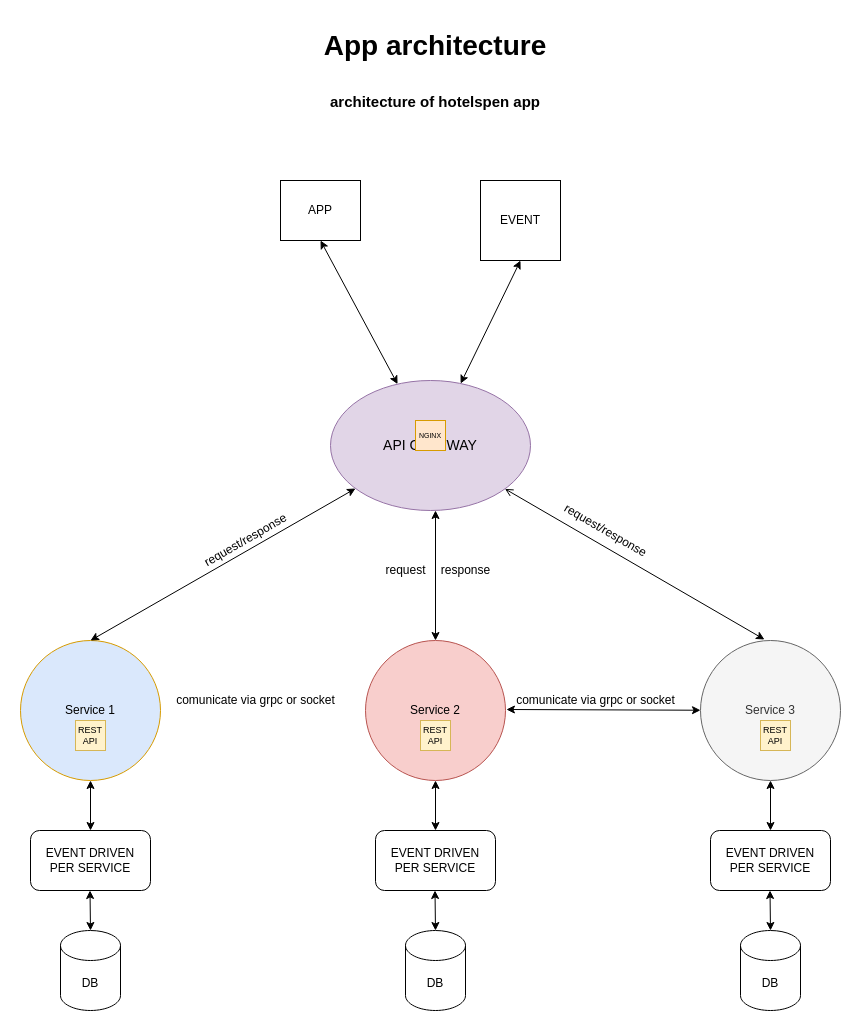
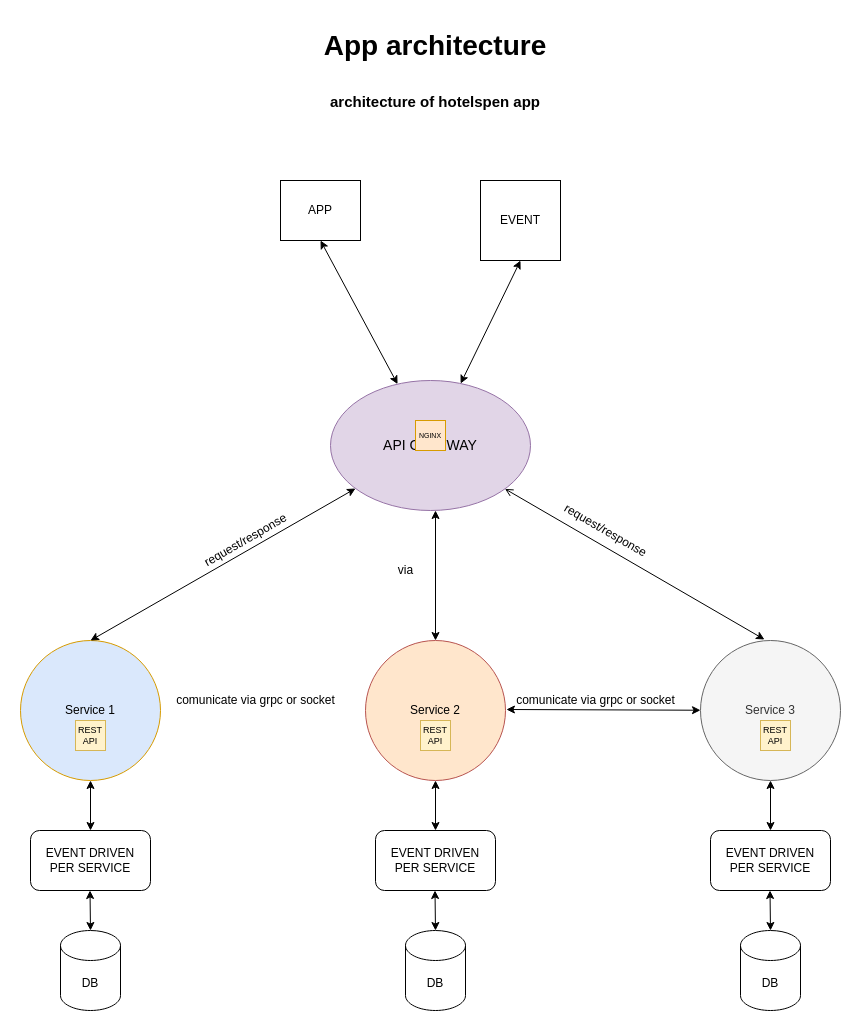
  <mxCell id="0" />
  <mxCell id="1" parent="0" />
  <mxCell id="2" value="Service 1&lt;br&gt;" style="ellipse;whiteSpace=wrap;html=1;aspect=fixed;fillColor=#dae8fc;strokeColor=#d79b00;" vertex="1" parent="1"><mxGeometry x="20" y="640" width="140" height="140" as="geometry" /></mxCell>
- <mxCell id="3" value="&lt;span&gt;Service 2&lt;/span&gt;" style="ellipse;whiteSpace=wrap;html=1;aspect=fixed;fillColor=#f8cecc;strokeColor=#b85450;" vertex="1" parent="1"><mxGeometry x="365" y="640" width="140" height="140" as="geometry" /></mxCell>
+ <mxCell id="3" value="&lt;span&gt;Service 2&lt;/span&gt;" style="ellipse;whiteSpace=wrap;html=1;aspect=fixed;fillColor=#ffe6cc;strokeColor=#b85450;" vertex="1" parent="1"><mxGeometry x="365" y="640" width="140" height="140" as="geometry" /></mxCell>
  <mxCell id="4" value="&lt;span&gt;Service 3&lt;/span&gt;" style="ellipse;whiteSpace=wrap;html=1;aspect=fixed;fillColor=#f5f5f5;strokeColor=#666666;fontColor=#333333;" vertex="1" parent="1"><mxGeometry x="700" y="640" width="140" height="140" as="geometry" /></mxCell>
  <mxCell id="5" value="" style="endArrow=classic;startArrow=classic;html=1;rounded=0;exitX=-0.024;exitY=0.95;exitDx=0;exitDy=0;exitPerimeter=0;" edge="1" parent="1" source="8" target="4"><mxGeometry width="50" height="50" relative="1" as="geometry"><mxPoint x="500" y="709.5" as="sourcePoint" /><mxPoint x="580" y="709.5" as="targetPoint" /></mxGeometry></mxCell>
  <mxCell id="6" value="DB" style="shape=cylinder3;whiteSpace=wrap;html=1;boundedLbl=1;backgroundOutline=1;size=15;" vertex="1" parent="1"><mxGeometry x="60" y="930" width="60" height="80" as="geometry" /></mxCell>
  <mxCell id="7" value="comunicate via grpc or socket&lt;br&gt;" style="text;html=1;align=center;verticalAlign=middle;resizable=0;points=[];autosize=1;strokeColor=none;fillColor=none;" vertex="1" parent="1"><mxGeometry x="170" y="690" width="170" height="20" as="geometry" /></mxCell>
  <mxCell id="8" value="comunicate via grpc or socket&lt;br&gt;" style="text;html=1;align=center;verticalAlign=middle;resizable=0;points=[];autosize=1;strokeColor=none;fillColor=none;" vertex="1" parent="1"><mxGeometry x="510" y="690" width="170" height="20" as="geometry" /></mxCell>
  <mxCell id="9" value="APP" style="whiteSpace=wrap;html=1;aspect=fixed;" vertex="1" parent="1"><mxGeometry x="280" y="180" width="80" height="60" as="geometry" /></mxCell>
  <mxCell id="10" value="EVENT" style="whiteSpace=wrap;html=1;aspect=fixed;" vertex="1" parent="1"><mxGeometry x="480" y="180" width="80" height="80" as="geometry" /></mxCell>
  <mxCell id="11" value="EVENT DRIVEN&lt;br&gt;PER SERVICE" style="rounded=1;whiteSpace=wrap;html=1;" vertex="1" parent="1"><mxGeometry x="30" y="830" width="120" height="60" as="geometry" /></mxCell>
  <mxCell id="12" value="" style="endArrow=classic;startArrow=classic;html=1;rounded=0;exitX=0.5;exitY=1;exitDx=0;exitDy=0;" edge="1" parent="1" source="2" target="11"><mxGeometry width="50" height="50" relative="1" as="geometry"><mxPoint x="90" y="640" as="sourcePoint" /><mxPoint x="140" y="590" as="targetPoint" /></mxGeometry></mxCell>
  <mxCell id="13" value="&lt;font style=&quot;font-size: 14px&quot;&gt;API GATEWAY&lt;/font&gt;" style="ellipse;whiteSpace=wrap;html=1;fillColor=#e1d5e7;strokeColor=#9673a6;" vertex="1" parent="1"><mxGeometry x="330" y="380" width="200" height="130" as="geometry" /></mxCell>
  <mxCell id="14" value="" style="endArrow=classic;startArrow=classic;html=1;rounded=0;exitX=0.5;exitY=1;exitDx=0;exitDy=0;" edge="1" parent="1"><mxGeometry width="50" height="50" relative="1" as="geometry"><mxPoint x="89.5" y="890" as="sourcePoint" /><mxPoint x="90" y="930" as="targetPoint" /></mxGeometry></mxCell>
  <mxCell id="15" value="DB" style="shape=cylinder3;whiteSpace=wrap;html=1;boundedLbl=1;backgroundOutline=1;size=15;" vertex="1" parent="1"><mxGeometry x="405" y="930" width="60" height="80" as="geometry" /></mxCell>
  <mxCell id="16" value="EVENT DRIVEN&lt;br&gt;PER SERVICE" style="rounded=1;whiteSpace=wrap;html=1;" vertex="1" parent="1"><mxGeometry x="375" y="830" width="120" height="60" as="geometry" /></mxCell>
  <mxCell id="17" value="" style="endArrow=classic;startArrow=classic;html=1;rounded=0;exitX=0.5;exitY=1;exitDx=0;exitDy=0;" edge="1" parent="1" target="16"><mxGeometry width="50" height="50" relative="1" as="geometry"><mxPoint x="435" y="780" as="sourcePoint" /><mxPoint x="485" y="590" as="targetPoint" /></mxGeometry></mxCell>
  <mxCell id="18" value="" style="endArrow=classic;startArrow=classic;html=1;rounded=0;exitX=0.5;exitY=1;exitDx=0;exitDy=0;" edge="1" parent="1"><mxGeometry width="50" height="50" relative="1" as="geometry"><mxPoint x="434.5" y="890" as="sourcePoint" /><mxPoint x="435" y="930" as="targetPoint" /></mxGeometry></mxCell>
  <mxCell id="19" value="DB" style="shape=cylinder3;whiteSpace=wrap;html=1;boundedLbl=1;backgroundOutline=1;size=15;" vertex="1" parent="1"><mxGeometry x="740" y="930" width="60" height="80" as="geometry" /></mxCell>
  <mxCell id="20" value="EVENT DRIVEN&lt;br&gt;PER SERVICE" style="rounded=1;whiteSpace=wrap;html=1;" vertex="1" parent="1"><mxGeometry x="710" y="830" width="120" height="60" as="geometry" /></mxCell>
  <mxCell id="21" value="" style="endArrow=classic;startArrow=classic;html=1;rounded=0;exitX=0.5;exitY=1;exitDx=0;exitDy=0;" edge="1" parent="1" target="20"><mxGeometry width="50" height="50" relative="1" as="geometry"><mxPoint x="770" y="780" as="sourcePoint" /><mxPoint x="820" y="590" as="targetPoint" /></mxGeometry></mxCell>
  <mxCell id="22" value="" style="endArrow=classic;startArrow=classic;html=1;rounded=0;exitX=0.5;exitY=1;exitDx=0;exitDy=0;" edge="1" parent="1"><mxGeometry width="50" height="50" relative="1" as="geometry"><mxPoint x="769.5" y="890" as="sourcePoint" /><mxPoint x="770" y="930" as="targetPoint" /></mxGeometry></mxCell>
  <mxCell id="23" value="" style="endArrow=classic;startArrow=classic;html=1;rounded=0;entryX=0.5;entryY=1;entryDx=0;entryDy=0;" edge="1" parent="1" source="13" target="10"><mxGeometry width="50" height="50" relative="1" as="geometry"><mxPoint x="400" y="450" as="sourcePoint" /><mxPoint x="450" y="400" as="targetPoint" /></mxGeometry></mxCell>
  <mxCell id="24" value="" style="endArrow=classic;startArrow=classic;html=1;rounded=0;entryX=0.5;entryY=1;entryDx=0;entryDy=0;" edge="1" parent="1" source="13" target="9"><mxGeometry width="50" height="50" relative="1" as="geometry"><mxPoint x="400" y="450" as="sourcePoint" /><mxPoint x="450" y="400" as="targetPoint" /></mxGeometry></mxCell>
  <mxCell id="25" value="" style="endArrow=classic;startArrow=classic;html=1;rounded=0;exitX=0.5;exitY=0;exitDx=0;exitDy=0;" edge="1" parent="1" source="2" target="13"><mxGeometry width="50" height="50" relative="1" as="geometry"><mxPoint x="400" y="450" as="sourcePoint" /><mxPoint x="450" y="400" as="targetPoint" /></mxGeometry></mxCell>
  <mxCell id="26" value="" style="endArrow=classic;startArrow=classic;html=1;rounded=0;exitX=0.5;exitY=0;exitDx=0;exitDy=0;entryX=0.525;entryY=1;entryDx=0;entryDy=0;entryPerimeter=0;" edge="1" parent="1" source="3" target="13"><mxGeometry width="50" height="50" relative="1" as="geometry"><mxPoint x="400" y="450" as="sourcePoint" /><mxPoint x="435" y="500" as="targetPoint" /></mxGeometry></mxCell>
  <mxCell id="27" value="" style="endArrow=open;startArrow=classic;html=1;rounded=0;exitX=0.457;exitY=-0.007;exitDx=0;exitDy=0;exitPerimeter=0;" edge="1" parent="1" source="4" target="13"><mxGeometry width="50" height="50" relative="1" as="geometry"><mxPoint x="400" y="450" as="sourcePoint" /><mxPoint x="450" y="400" as="targetPoint" /></mxGeometry></mxCell>
  <mxCell id="28" value="request/response" style="text;html=1;align=center;verticalAlign=middle;resizable=0;points=[];autosize=1;strokeColor=none;fillColor=none;rotation=-30;" vertex="1" parent="1"><mxGeometry x="190" y="530" width="110" height="20" as="geometry" /></mxCell>
  <mxCell id="29" value="request/response" style="text;html=1;align=center;verticalAlign=middle;resizable=0;points=[];autosize=1;strokeColor=none;fillColor=none;rotation=30;" vertex="1" parent="1"><mxGeometry x="550" y="520" width="110" height="20" as="geometry" /></mxCell>
- <mxCell id="30" value="request" style="text;html=1;align=center;verticalAlign=middle;resizable=0;points=[];autosize=1;strokeColor=none;fillColor=none;" vertex="1" parent="1"><mxGeometry x="375" y="560" width="60" height="20" as="geometry" /></mxCell>
- <mxCell id="31" value="response" style="text;html=1;align=center;verticalAlign=middle;resizable=0;points=[];autosize=1;strokeColor=none;fillColor=none;" vertex="1" parent="1"><mxGeometry x="435" y="560" width="60" height="20" as="geometry" /></mxCell>
+ <mxCell id="30" value="via" style="text;html=1;align=center;verticalAlign=middle;resizable=0;points=[];autosize=1;strokeColor=none;fillColor=none;" vertex="1" parent="1"><mxGeometry x="375" y="560" width="60" height="20" as="geometry" /></mxCell>
  <mxCell id="32" value="REST API" style="whiteSpace=wrap;html=1;aspect=fixed;fontSize=9;fillColor=#fff2cc;strokeColor=#d6b656;" vertex="1" parent="1"><mxGeometry x="75" y="720" width="30" height="30" as="geometry" /></mxCell>
  <mxCell id="33" value="REST API" style="whiteSpace=wrap;html=1;aspect=fixed;fontSize=9;fillColor=#fff2cc;strokeColor=#d6b656;" vertex="1" parent="1"><mxGeometry x="420" y="720" width="30" height="30" as="geometry" /></mxCell>
  <mxCell id="34" value="REST API" style="whiteSpace=wrap;html=1;aspect=fixed;fontSize=9;fillColor=#fff2cc;strokeColor=#d6b656;" vertex="1" parent="1"><mxGeometry x="760" y="720" width="30" height="30" as="geometry" /></mxCell>
  <mxCell id="35" value="&lt;font style=&quot;font-size: 7px&quot;&gt;NGINX&lt;/font&gt;" style="whiteSpace=wrap;html=1;aspect=fixed;fontSize=9;fillColor=#ffe6cc;strokeColor=#d79b00;" vertex="1" parent="1"><mxGeometry x="415" y="420" width="30" height="30" as="geometry" /></mxCell>
  <mxCell id="36" value="&lt;h1&gt;App architecture&lt;/h1&gt;&lt;h1&gt;&lt;font style=&quot;font-size: 15px&quot;&gt;architecture of hotelspen app&lt;/font&gt;&lt;/h1&gt;" style="text;html=1;strokeColor=none;fillColor=none;spacing=5;spacingTop=-20;whiteSpace=wrap;overflow=hidden;rounded=0;fontSize=14;align=center;" vertex="1" parent="1"><mxGeometry x="180" y="20" width="510" height="120" as="geometry" /></mxCell>
